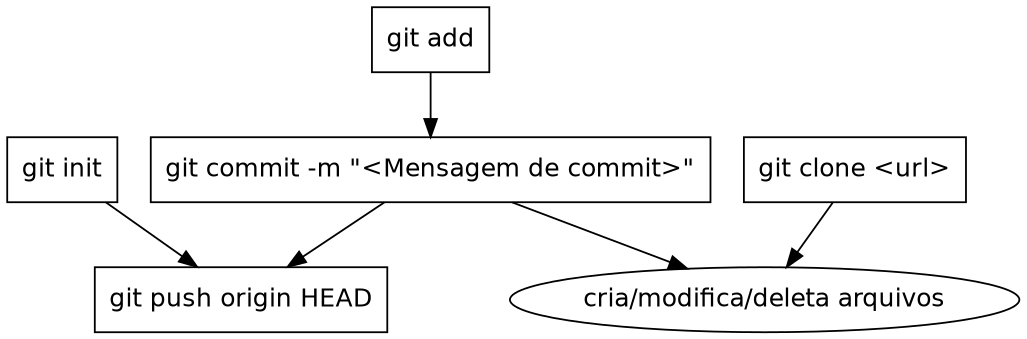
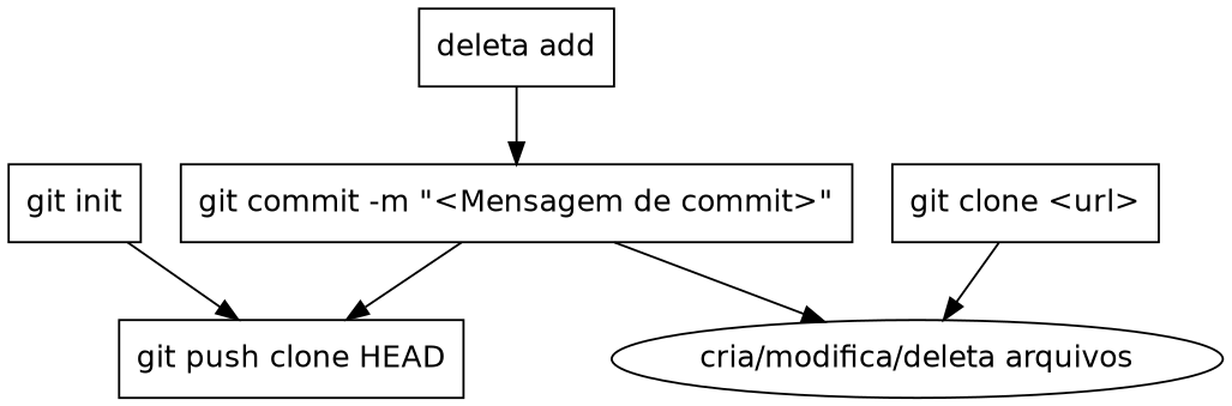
  digraph {
    fontname="DejaVu Sans"
    node [fontname="DejaVu Sans" shape=rect]
    edge [fontname="DejaVu Sans"]
    n1 [label="cria/modifica/deleta arquivos" shape=""]
-   n2 [label="git add"]
+   n2 [label="deleta add"]
    n3 [label="git commit -m \"<Mensagem de commit>\""]
    n4 [label="git init"]
-   n5 [label="git push origin HEAD"]
+   n5 [label="git push clone HEAD"]
    n6 [label="git clone <url>"]
    n2 -> n3
    n3 -> n1
    n3 -> n5
    n4 -> n5
    n6 -> n1
  }
